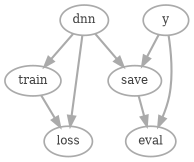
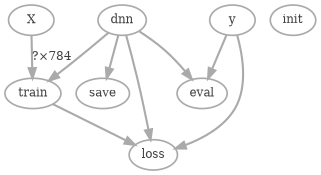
  digraph {
    color=white
    fillcolor=white
    fontcolor="#414141"
    style=rounded
    node [color="#aaaaaa" fillcolor=white fontcolor="#414141" penwidth=2 style=filled]
    edge [arrowsize=1.2 color="#aaaaaa" fontcolor="#414141" penwidth=2.5]
+   n1 [label=X]
    n2 [label=train]
    n3 [label=dnn]
    n4 [label=save]
    n5 [label=loss]
    n6 [label=eval]
+   n7 [label=init]
    n8 [label=y]
+   n1 -> n2 [label="?×784"]
    n2 -> n5
    n3 -> n2
    n3 -> n4
    n3 -> n5
-   n4 -> n6
-   n8 -> n4
+   n3 -> n6
+   n8 -> n5
    n8 -> n6
  }
